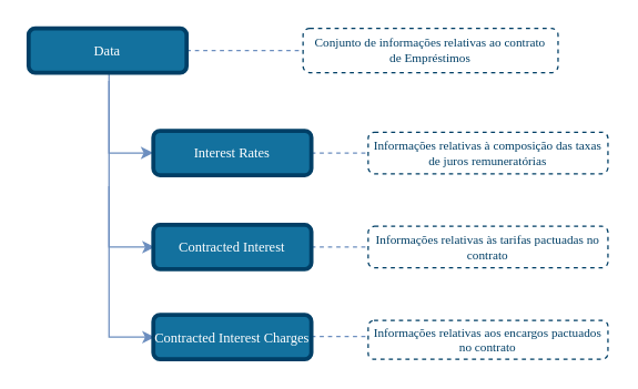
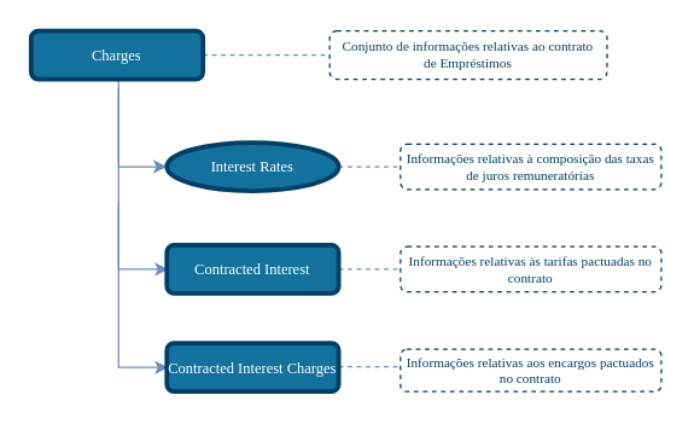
  <mxCell id="0" />
  <mxCell id="1" parent="0" />
  <mxCell id="2" style="edgeStyle=none;rounded=1;orthogonalLoop=1;jettySize=auto;html=1;entryX=0;entryY=0.5;entryDx=0;entryDy=0;dashed=1;endArrow=none;endFill=0;endSize=6;strokeColor=#6C8EBF;exitX=1;exitY=0.5;exitDx=0;exitDy=0;" parent="1" source="16" target="3" edge="1"><mxGeometry relative="1" as="geometry"><mxPoint x="240" y="215" as="sourcePoint" /><mxPoint x="421" y="118" as="targetPoint" /></mxGeometry></mxCell>
  <mxCell id="3" value="&lt;font style=&quot;font-size: 9px&quot;&gt;Conjunto de informações relativas ao contrato de Empréstimos&lt;/font&gt;" style="rounded=1;whiteSpace=wrap;html=1;shadow=0;comic=0;strokeColor=#003F66;strokeWidth=1;fillColor=#ffffff;fontFamily=Verdana;fontSize=9;fontColor=#003F66;dashed=1;spacingLeft=5;spacing=0;spacingRight=5;spacingBottom=5;spacingTop=5;align=center;verticalAlign=middle;gradientColor=#ffffff;" parent="1" vertex="1"><mxGeometry x="218" y="20" width="184" height="32" as="geometry" /></mxCell>
  <mxCell id="4" style="edgeStyle=none;rounded=1;orthogonalLoop=1;jettySize=auto;html=1;entryX=0;entryY=0.5;entryDx=0;entryDy=0;dashed=1;endArrow=none;endFill=0;endSize=6;strokeColor=#6C8EBF;exitX=1;exitY=0.5;exitDx=0;exitDy=0;" parent="1" source="7" target="5" edge="1"><mxGeometry relative="1" as="geometry"><mxPoint x="239" y="133" as="sourcePoint" /><mxPoint x="420" y="36" as="targetPoint" /></mxGeometry></mxCell>
  <mxCell id="5" value="&lt;font style=&quot;font-size: 9px&quot;&gt;Informações relativas à composição das taxas de juros remuneratórias&lt;/font&gt;" style="rounded=1;whiteSpace=wrap;html=1;shadow=0;comic=0;strokeColor=#003F66;strokeWidth=1;fillColor=#ffffff;fontFamily=Verdana;fontSize=9;fontColor=#003F66;dashed=1;spacingLeft=5;spacing=0;spacingRight=5;spacingBottom=5;spacingTop=5;align=center;verticalAlign=middle;gradientColor=#ffffff;" parent="1" vertex="1"><mxGeometry x="265" y="95" width="173" height="30" as="geometry" /></mxCell>
  <mxCell id="6" style="edgeStyle=orthogonalEdgeStyle;rounded=0;orthogonalLoop=1;jettySize=auto;html=1;entryX=0;entryY=0.5;entryDx=0;entryDy=0;strokeColor=#6C8EBF;endArrow=classic;endFill=1;" parent="1" target="7" edge="1"><mxGeometry relative="1" as="geometry"><mxPoint x="78" y="58" as="sourcePoint" /><mxPoint x="31" y="52" as="targetPoint" /><Array as="points"><mxPoint x="78" y="110" /></Array></mxGeometry></mxCell>
- <mxCell id="7" value="Interest Rates" style="rounded=1;whiteSpace=wrap;html=1;comic=0;shadow=0;backgroundOutline=0;snapToPoint=0;fixDash=0;strokeWidth=3;fontFamily=Verdana;fontStyle=0;labelBackgroundColor=none;labelBorderColor=none;fontSize=10;fillColor=#13719E;strokeColor=#003F66;fontColor=#ffffff;" parent="1" vertex="1"><mxGeometry x="110" y="94" width="114" height="32" as="geometry" /></mxCell>
+ <mxCell id="7" value="Interest Rates" style="ellipse;whiteSpace=wrap;html=1;comic=0;shadow=0;backgroundOutline=0;snapToPoint=0;fixDash=0;strokeWidth=3;fontFamily=Verdana;fontStyle=0;labelBackgroundColor=none;labelBorderColor=none;fontSize=10;fillColor=#13719E;strokeColor=#003F66;fontColor=#ffffff;" parent="1" vertex="1"><mxGeometry x="110" y="94" width="114" height="32" as="geometry" /></mxCell>
  <mxCell id="8" style="edgeStyle=none;rounded=1;orthogonalLoop=1;jettySize=auto;html=1;entryX=0;entryY=0.5;entryDx=0;entryDy=0;dashed=1;endArrow=none;endFill=0;endSize=6;strokeColor=#6C8EBF;exitX=1;exitY=0.5;exitDx=0;exitDy=0;" parent="1" source="13" target="9" edge="1"><mxGeometry relative="1" as="geometry"><mxPoint x="239" y="199" as="sourcePoint" /><mxPoint x="420" y="102" as="targetPoint" /></mxGeometry></mxCell>
  <mxCell id="9" value="&lt;font style=&quot;font-size: 9px&quot;&gt;Informações relativas às tarifas pactuadas no contrato&lt;/font&gt;" style="rounded=1;whiteSpace=wrap;html=1;shadow=0;comic=0;strokeColor=#003F66;strokeWidth=1;fillColor=#ffffff;fontFamily=Verdana;fontSize=9;fontColor=#003F66;dashed=1;spacingLeft=5;spacing=0;spacingRight=5;spacingBottom=5;spacingTop=5;align=center;verticalAlign=middle;gradientColor=#ffffff;" parent="1" vertex="1"><mxGeometry x="265" y="163" width="173" height="30" as="geometry" /></mxCell>
  <mxCell id="10" value="&lt;font style=&quot;font-size: 9px&quot;&gt;Informações relativas aos encargos pactuados no contrato&lt;/font&gt;" style="rounded=1;whiteSpace=wrap;html=1;shadow=0;comic=0;strokeColor=#003F66;strokeWidth=1;fillColor=#ffffff;fontFamily=Verdana;fontSize=9;fontColor=#003F66;dashed=1;spacingLeft=5;spacing=0;spacingRight=5;spacingBottom=5;spacingTop=5;align=center;verticalAlign=middle;gradientColor=#ffffff;" parent="1" vertex="1"><mxGeometry x="265" y="231" width="173" height="28" as="geometry" /></mxCell>
  <mxCell id="11" style="edgeStyle=none;rounded=1;orthogonalLoop=1;jettySize=auto;html=1;entryX=0;entryY=0.5;entryDx=0;entryDy=0;dashed=1;endArrow=none;endFill=0;endSize=6;strokeColor=#6C8EBF;exitX=1;exitY=0.5;exitDx=0;exitDy=0;" parent="1" edge="1"><mxGeometry relative="1" as="geometry"><mxPoint x="224" y="242.67" as="sourcePoint" /><mxPoint x="265" y="242.67" as="targetPoint" /></mxGeometry></mxCell>
  <mxCell id="12" style="edgeStyle=orthogonalEdgeStyle;rounded=0;orthogonalLoop=1;jettySize=auto;html=1;entryX=0;entryY=0.5;entryDx=0;entryDy=0;strokeColor=#6C8EBF;endArrow=classic;endFill=1;exitX=0.5;exitY=1;exitDx=0;exitDy=0;" parent="1" edge="1" source="16"><mxGeometry relative="1" as="geometry"><mxPoint x="78" y="69" as="sourcePoint" /><mxPoint x="111" y="178" as="targetPoint" /><Array as="points"><mxPoint x="78" y="52" /><mxPoint x="78" y="178" /></Array></mxGeometry></mxCell>
  <mxCell id="13" value="Contracted Interest" style="rounded=1;whiteSpace=wrap;html=1;comic=0;shadow=0;backgroundOutline=0;snapToPoint=0;fixDash=0;strokeWidth=3;fontFamily=Verdana;fontStyle=0;labelBackgroundColor=none;labelBorderColor=none;fontSize=10;fillColor=#13719E;strokeColor=#003F66;fontColor=#ffffff;" parent="1" vertex="1"><mxGeometry x="110" y="162" width="114" height="32" as="geometry" /></mxCell>
  <mxCell id="14" style="edgeStyle=orthogonalEdgeStyle;rounded=0;orthogonalLoop=1;jettySize=auto;html=1;entryX=0;entryY=0.5;entryDx=0;entryDy=0;strokeColor=#6C8EBF;endArrow=classic;endFill=1;" parent="1" edge="1"><mxGeometry relative="1" as="geometry"><mxPoint x="78" y="134" as="sourcePoint" /><mxPoint x="111" y="243" as="targetPoint" /><Array as="points"><mxPoint x="78" y="243" /></Array></mxGeometry></mxCell>
  <mxCell id="15" value="Contracted Interest Charges" style="rounded=1;whiteSpace=wrap;html=1;comic=0;shadow=0;backgroundOutline=0;snapToPoint=0;fixDash=0;strokeWidth=3;fontFamily=Verdana;fontStyle=0;labelBackgroundColor=none;labelBorderColor=none;fontSize=10;fillColor=#13719E;strokeColor=#003F66;fontColor=#ffffff;" parent="1" vertex="1"><mxGeometry x="110" y="227" width="114" height="32" as="geometry" /></mxCell>
- <mxCell id="16" value="Data" style="rounded=1;whiteSpace=wrap;html=1;comic=0;shadow=0;backgroundOutline=0;snapToPoint=0;fixDash=0;strokeWidth=3;fontFamily=Verdana;fontStyle=0;labelBackgroundColor=none;labelBorderColor=none;fontSize=10;fillColor=#13719E;strokeColor=#003F66;fontColor=#ffffff;" parent="1" vertex="1"><mxGeometry x="20" y="20" width="114" height="32" as="geometry" /></mxCell>
+ <mxCell id="16" value="Charges" style="rounded=1;whiteSpace=wrap;html=1;comic=0;shadow=0;backgroundOutline=0;snapToPoint=0;fixDash=0;strokeWidth=3;fontFamily=Verdana;fontStyle=0;labelBackgroundColor=none;labelBorderColor=none;fontSize=10;fillColor=#13719E;strokeColor=#003F66;fontColor=#ffffff;" parent="1" vertex="1"><mxGeometry x="20" y="20" width="114" height="32" as="geometry" /></mxCell>
